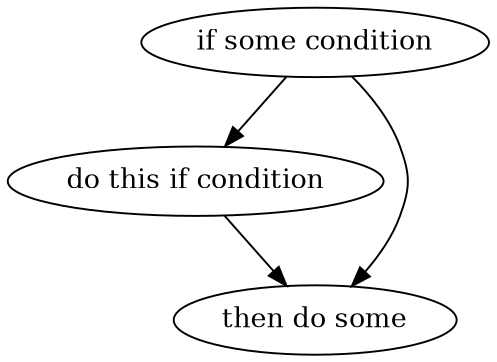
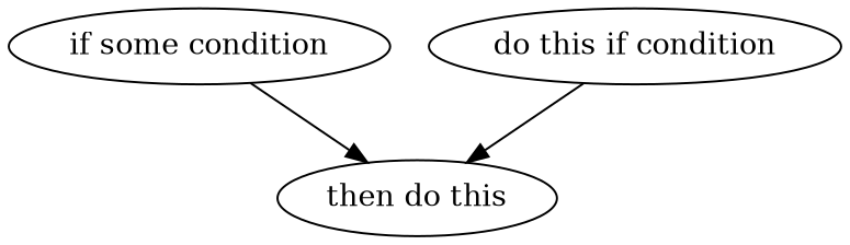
  digraph {
    n1 [label="if some condition"]
    n2 [label="do this if condition"]
-   n3 [label="then do some"]
-   n1 -> n2
+   n3 [label="then do this"]
    n1 -> n3
    n2 -> n3
  }
